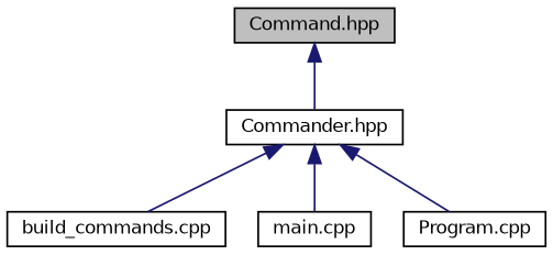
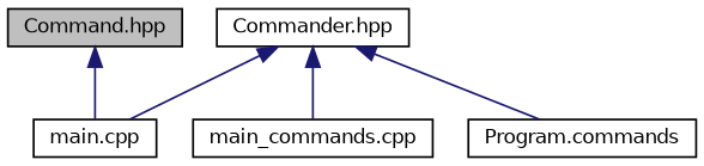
  digraph {
    node [color=black fillcolor=white fontname=Helvetica fontsize=10 shape=record style=filled]
    edge [color=midnightblue dir=back fontname=Helvetica fontsize=10 labelfontname=Helvetica labelfontsize=10 style=solid]
    n1 [fillcolor=grey75 fontcolor=black height=0.2 label="Command.hpp" width=0.4]
    n2 [height=0.2 label="Commander.hpp" width=0.4]
-   n3 [height=0.2 label="build_commands.cpp" width=0.4]
+   n3 [height=0.2 label="main_commands.cpp" width=0.4]
    n4 [height=0.2 label="main.cpp" width=0.4]
-   n5 [height=0.2 label="Program.cpp" width=0.4]
-   n1 -> n2
+   n5 [height=0.2 label="Program.commands" width=0.4]
+   n1 -> n4
    n2 -> n3
    n2 -> n4
    n2 -> n5
  }
